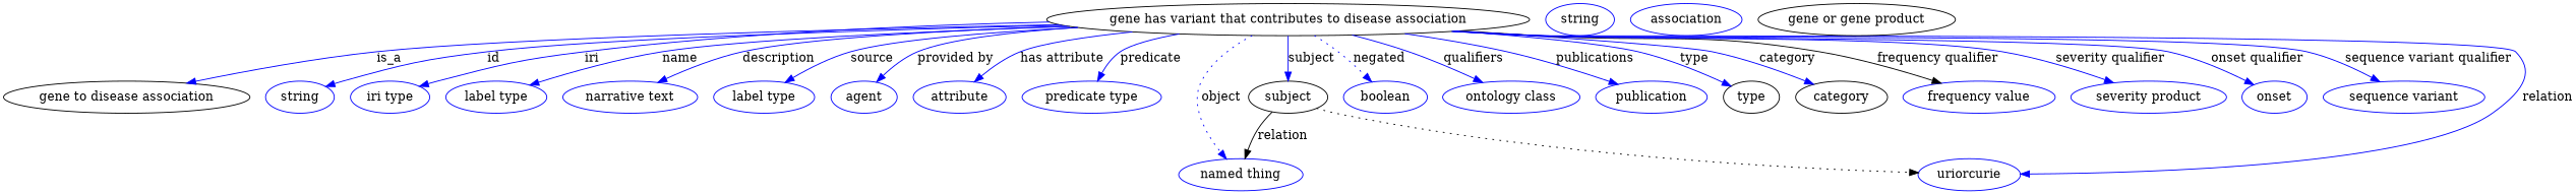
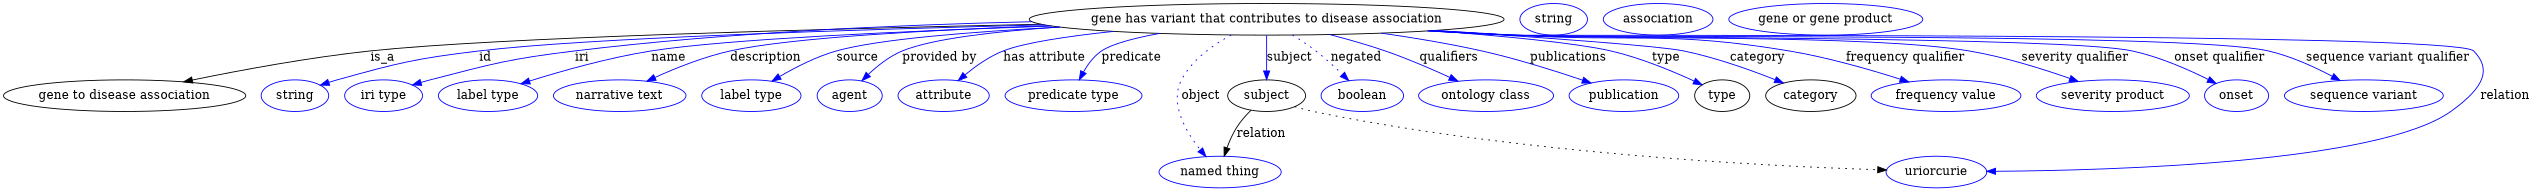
  digraph {
    node [color=blue]
    edge [color=blue style=solid]
    n1 [height=0.5 label="gene has variant that contributes to disease association" width=5.6689 color=""]
    "gene to disease association" [height=0.5 width=2.9428 color=""]
    n3 [height=0.5 label=string width=0.84854]
    n4 [height=0.5 label="iri type" width=1.011]
    n5 [height=0.5 label="label type" width=1.2638]
    n6 [height=0.5 label="narrative text" width=1.6068]
    n7 [height=0.5 label="label type" width=1.2638]
    n8 [height=0.5 label=agent width=0.83048]
    n9 [height=0.5 label=attribute width=1.1193]
    n10 [height=0.5 label="predicate type" width=1.679]
    n11 [height=0.5 label="named thing" width=1.5346]
    n12 [height=0.5 label=uriorcurie width=1.2638]
    n13 [height=0.5 label=boolean width=1.0652]
    n14 [height=0.5 label="ontology class" width=1.7151]
    n15 [height=0.5 label=publication width=1.3902]
    type [height=0.5 width=0.75 color=""]
    category [height=0.5 width=1.1374 color=""]
    n18 [height=0.5 label="frequency value" width=1.8776]
    n19 [height=0.5 label="severity product" width=1.661]
    n20 [height=0.5 label=onset width=0.81243]
    n21 [height=0.5 label="sequence variant" width=1.9318]
    subject [height=0.5 width=0.99297 color=""]
    n23 [height=0.5 label=string width=0.84854]
    n24 [height=0.5 label=association width=1.3902]
-   n25 [color=black height=0.5 label="gene or gene product" width=2.3651]
-   n1 -> "gene to disease association" [label=is_a style=""]
+   n25 [height=0.5 label="gene or gene product" width=2.3651]
+   n1 -> "gene to disease association" [label=is_a color="" style=""]
    n1 -> n3 [label=id]
    n1 -> n4 [label=iri]
    n1 -> n5 [label=name]
    n1 -> n6 [label=description]
    n1 -> n7 [label=source]
    n1 -> n8 [label="provided by"]
    n1 -> n9 [label="has attribute"]
    n1 -> n10 [label=predicate]
    n1 -> n11 [label=object style=dotted]
    n1 -> n12 [label=relation]
    n1 -> n13 [label=negated style=dotted]
    n1 -> n14 [label=qualifiers]
    n1 -> n15 [label=publications]
    n1 -> type [label=type]
    n1 -> category [label=category]
-   n1 -> n18 [color=black label="frequency qualifier"]
+   n1 -> n18 [label="frequency qualifier"]
    n1 -> n19 [label="severity qualifier"]
    n1 -> n20 [label="onset qualifier"]
    n1 -> n21 [label="sequence variant qualifier"]
    n1 -> subject [label=subject]
    subject -> n11 [label=relation color="" style=""]
    subject -> n12 [style=dotted color=""]
  }
